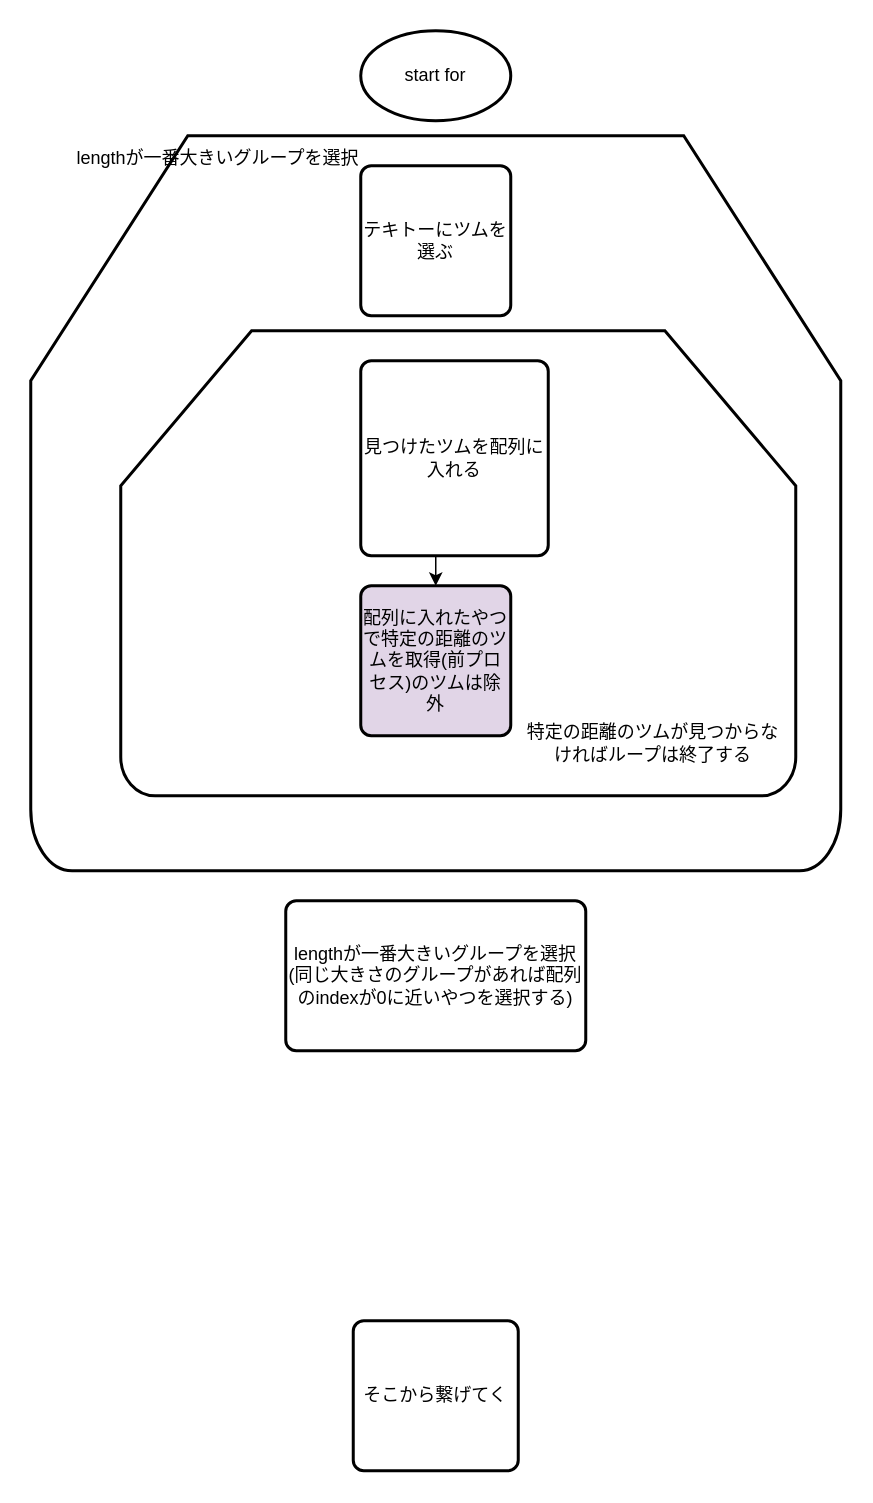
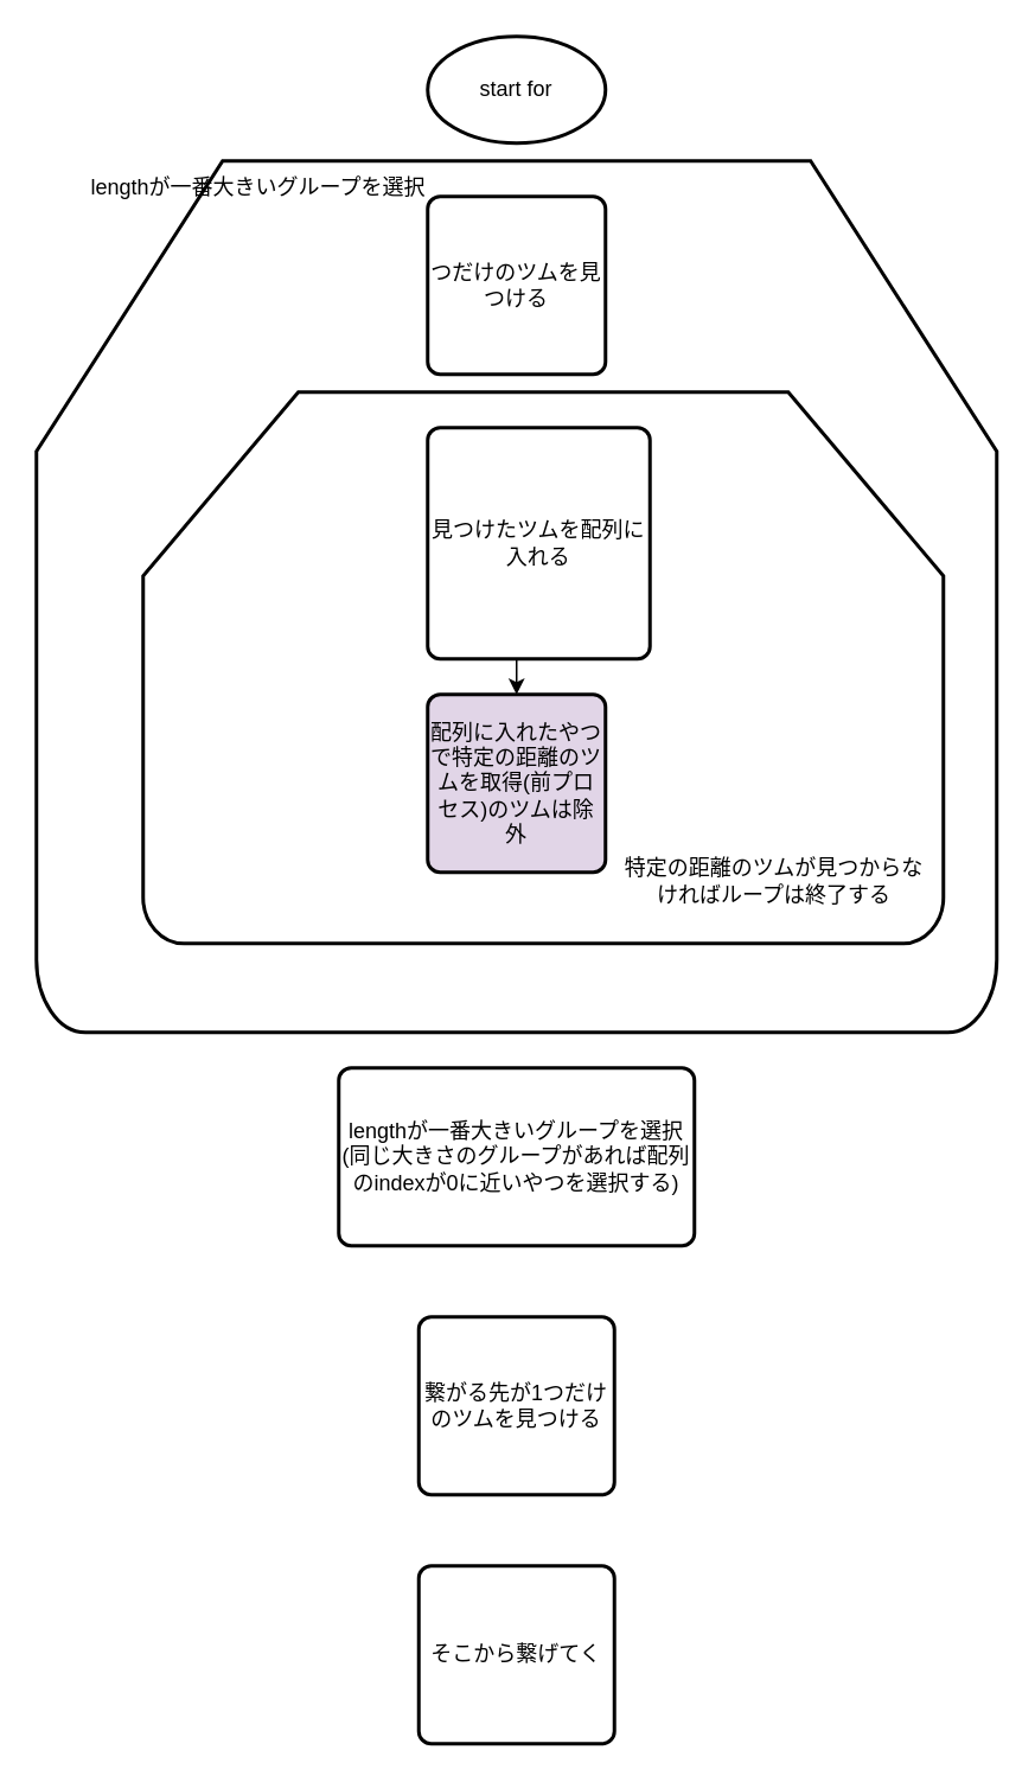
  <mxCell id="0" />
  <mxCell id="1" parent="0" />
  <mxCell id="2" value="" style="strokeWidth=2;html=1;shape=mxgraph.flowchart.loop_limit;whiteSpace=wrap;" parent="1" vertex="1"><mxGeometry x="20" y="90" width="540" height="490" as="geometry" /></mxCell>
  <mxCell id="3" value="" style="strokeWidth=2;html=1;shape=mxgraph.flowchart.loop_limit;whiteSpace=wrap;" parent="1" vertex="1"><mxGeometry x="80" y="220" width="450" height="310" as="geometry" /></mxCell>
  <mxCell id="4" value="&lt;div&gt;start for&lt;/div&gt;" style="strokeWidth=2;html=1;shape=mxgraph.flowchart.start_1;whiteSpace=wrap;" parent="1" vertex="1"><mxGeometry x="240" y="20" width="100" height="60" as="geometry" /></mxCell>
- <mxCell id="5" value="&lt;div&gt;テキトーにツムを選ぶ&lt;/div&gt;" style="rounded=1;whiteSpace=wrap;html=1;absoluteArcSize=1;arcSize=14;strokeWidth=2;" parent="1" vertex="1"><mxGeometry x="240" y="110" width="100" height="100" as="geometry" /></mxCell>
+ <mxCell id="5" value="&lt;div&gt;つだけのツムを見つける&lt;/div&gt;" style="rounded=1;whiteSpace=wrap;html=1;absoluteArcSize=1;arcSize=14;strokeWidth=2;" parent="1" vertex="1"><mxGeometry x="240" y="110" width="100" height="100" as="geometry" /></mxCell>
  <mxCell id="6" style="edgeStyle=orthogonalEdgeStyle;rounded=0;orthogonalLoop=1;jettySize=auto;html=1;exitX=0.5;exitY=1;exitDx=0;exitDy=0;entryX=0.5;entryY=0;entryDx=0;entryDy=0;" parent="1" source="7" target="8" edge="1"><mxGeometry relative="1" as="geometry" /></mxCell>
  <mxCell id="7" value="見つけたツムを配列に入れる" style="rounded=1;whiteSpace=wrap;html=1;absoluteArcSize=1;arcSize=14;strokeWidth=2;" parent="1" vertex="1"><mxGeometry x="240" y="240" width="125" height="130" as="geometry" /></mxCell>
  <mxCell id="8" value="配列に入れたやつで特定の距離のツムを取得(前プロセス)のツムは除外" style="rounded=1;whiteSpace=wrap;html=1;absoluteArcSize=1;arcSize=14;strokeWidth=2;fillColor=#e1d5e7;" parent="1" vertex="1"><mxGeometry x="240" y="390" width="100" height="100" as="geometry" /></mxCell>
  <mxCell id="9" value="特定の距離のツムが見つからなければループは終了する" style="text;html=1;strokeColor=none;fillColor=none;align=center;verticalAlign=middle;whiteSpace=wrap;rounded=0;" parent="1" vertex="1"><mxGeometry x="350" y="470" width="170" height="50" as="geometry" /></mxCell>
  <mxCell id="10" value="lengthが一番大きいグループを選択" style="text;html=1;strokeColor=none;fillColor=none;align=center;verticalAlign=middle;whiteSpace=wrap;rounded=0;" parent="1" vertex="1"><mxGeometry x="40" y="80" width="210" height="50" as="geometry" /></mxCell>
  <mxCell id="11" value="lengthが一番大きいグループを選択&lt;br&gt;(同じ大きさのグループがあれば配列のindexが0に近いやつを選択する)" style="rounded=1;whiteSpace=wrap;html=1;absoluteArcSize=1;arcSize=14;strokeWidth=2;" parent="1" vertex="1"><mxGeometry x="190" y="600" width="200" height="100" as="geometry" /></mxCell>
+ <mxCell id="12" value="繋がる先が1つだけのツムを見つける" style="rounded=1;whiteSpace=wrap;html=1;absoluteArcSize=1;arcSize=14;strokeWidth=2;" parent="1" vertex="1"><mxGeometry x="235" y="740" width="110" height="100" as="geometry" /></mxCell>
  <mxCell id="13" value="そこから繋げてく" style="rounded=1;whiteSpace=wrap;html=1;absoluteArcSize=1;arcSize=14;strokeWidth=2;" vertex="1" parent="1"><mxGeometry x="235" y="880" width="110" height="100" as="geometry" /></mxCell>
